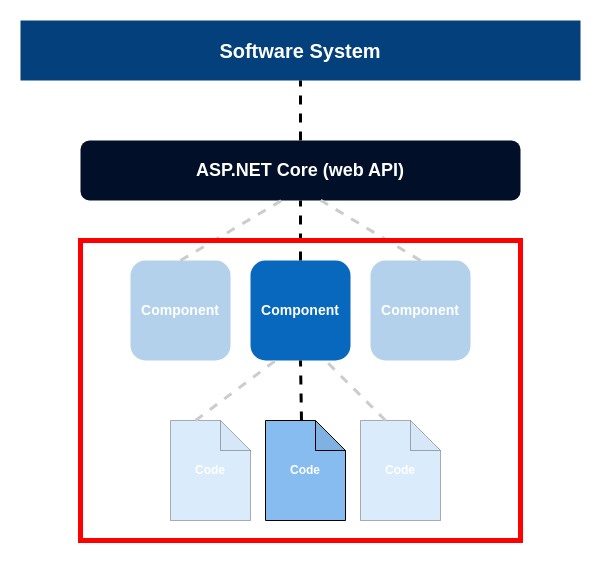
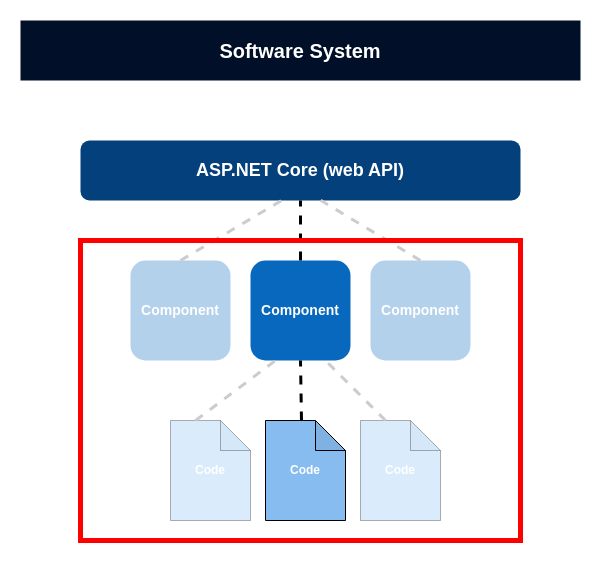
  <mxCell id="0" />
  <mxCell id="1" parent="0" />
- <mxCell id="2" value="&lt;font style=&quot;font-size: 20px&quot;&gt;Software System&lt;/font&gt;" style="rounded=0;whiteSpace=wrap;html=1;fillColor=#03407c;fontColor=#FFFFFF;fontStyle=1;strokeColor=none;" vertex="1" parent="1"><mxGeometry x="20" width="560" height="60" as="geometry" y="20" /></mxCell>
- <mxCell id="3" value="" style="endArrow=none;dashed=1;html=1;fontColor=#FFFFFF;entryX=0.5;entryY=1;entryDx=0;entryDy=0;exitX=0.5;exitY=0;exitDx=0;exitDy=0;strokeWidth=3;" edge="1" parent="1" source="4" target="2"><mxGeometry width="50" height="50" relative="1" as="geometry"><mxPoint x="280" y="140" as="sourcePoint" /><mxPoint x="330" y="90" as="targetPoint" /></mxGeometry></mxCell>
- <mxCell id="4" value="&lt;span style=&quot;font-size: 18px&quot;&gt;ASP.NET Core (web API)&lt;/span&gt;&lt;br&gt;" style="rounded=1;whiteSpace=wrap;html=1;fillColor=#011028;fontStyle=1;fontColor=#FFFFFF;strokeColor=none;" vertex="1" parent="1"><mxGeometry x="80" y="140" width="440" height="60" as="geometry" /></mxCell>
+ <mxCell id="2" value="&lt;font style=&quot;font-size: 20px&quot;&gt;Software System&lt;/font&gt;" style="rounded=0;whiteSpace=wrap;html=1;fillColor=#011028;fontColor=#FFFFFF;fontStyle=1;strokeColor=none;" vertex="1" parent="1"><mxGeometry x="20" width="560" height="60" as="geometry" y="20" /></mxCell>
+ <mxCell id="4" value="&lt;span style=&quot;font-size: 18px&quot;&gt;ASP.NET Core (web API)&lt;/span&gt;&lt;br&gt;" style="rounded=1;whiteSpace=wrap;html=1;fillColor=#03407C;fontStyle=1;fontColor=#FFFFFF;strokeColor=none;" vertex="1" parent="1"><mxGeometry x="80" y="140" width="440" height="60" as="geometry" /></mxCell>
  <mxCell id="5" value="&lt;font style=&quot;font-size: 14px&quot;&gt;Component&lt;/font&gt;" style="rounded=1;whiteSpace=wrap;html=1;fillColor=#0868BE;strokeColor=none;fontStyle=1;fontColor=#FFFFFF;" vertex="1" parent="1"><mxGeometry x="250" y="260" width="100" height="100" as="geometry" /></mxCell>
  <mxCell id="6" value="Code" style="shape=note;whiteSpace=wrap;html=1;backgroundOutline=1;darkOpacity=0.05;fillColor=#86BCF0;fontStyle=1;fontColor=#FFFFFF;" vertex="1" parent="1"><mxGeometry x="265" y="420" width="80" height="100" as="geometry" /></mxCell>
  <mxCell id="7" value="&lt;font style=&quot;font-size: 14px&quot;&gt;Component&lt;/font&gt;" style="rounded=1;whiteSpace=wrap;html=1;fillColor=#0868BE;strokeColor=none;fontStyle=1;fontColor=#FFFFFF;opacity=30;" vertex="1" parent="1"><mxGeometry x="130" y="260" width="100" height="100" as="geometry" /></mxCell>
  <mxCell id="8" value="&lt;font style=&quot;font-size: 14px&quot;&gt;Component&lt;/font&gt;" style="rounded=1;whiteSpace=wrap;html=1;fillColor=#0868BE;strokeColor=none;fontStyle=1;fontColor=#FFFFFF;opacity=30;" vertex="1" parent="1"><mxGeometry x="370" y="260" width="100" height="100" as="geometry" /></mxCell>
  <mxCell id="9" value="Code" style="shape=note;whiteSpace=wrap;html=1;backgroundOutline=1;darkOpacity=0.05;fillColor=#86BCF0;fontStyle=1;fontColor=#FFFFFF;opacity=30;" vertex="1" parent="1"><mxGeometry x="170" y="420" width="80" height="100" as="geometry" /></mxCell>
  <mxCell id="10" value="Code" style="shape=note;whiteSpace=wrap;html=1;backgroundOutline=1;darkOpacity=0.05;fillColor=#86BCF0;fontStyle=1;fontColor=#FFFFFF;opacity=30;" vertex="1" parent="1"><mxGeometry x="360" y="420" width="80" height="100" as="geometry" /></mxCell>
  <mxCell id="11" value="" style="endArrow=none;dashed=1;html=1;fontColor=#FFFFFF;entryX=0.5;entryY=1;entryDx=0;entryDy=0;exitX=0.5;exitY=0;exitDx=0;exitDy=0;strokeWidth=3;" edge="1" parent="1" source="5" target="4"><mxGeometry width="50" height="50" relative="1" as="geometry"><mxPoint x="70" y="290" as="sourcePoint" /><mxPoint x="120" y="240" as="targetPoint" /></mxGeometry></mxCell>
  <mxCell id="12" value="" style="endArrow=none;dashed=1;html=1;fontColor=#FFFFFF;entryX=0.5;entryY=1;entryDx=0;entryDy=0;exitX=0.45;exitY=-0.001;exitDx=0;exitDy=0;exitPerimeter=0;strokeWidth=3;" edge="1" parent="1" source="6" target="5"><mxGeometry width="50" height="50" relative="1" as="geometry"><mxPoint x="280" y="430" as="sourcePoint" /><mxPoint x="330" y="380" as="targetPoint" /></mxGeometry></mxCell>
  <mxCell id="13" value="" style="endArrow=none;dashed=1;html=1;fontColor=#FFFFFF;entryX=0.456;entryY=1.004;entryDx=0;entryDy=0;exitX=0.5;exitY=0;exitDx=0;exitDy=0;strokeWidth=3;strokeColor=#CCCCCC;entryPerimeter=0;" edge="1" parent="1" source="7" target="4"><mxGeometry width="50" height="50" relative="1" as="geometry"><mxPoint x="310" y="270" as="sourcePoint" /><mxPoint x="310" y="210" as="targetPoint" /></mxGeometry></mxCell>
  <mxCell id="14" value="" style="endArrow=none;dashed=1;html=1;fontColor=#FFFFFF;entryX=0.546;entryY=0.997;entryDx=0;entryDy=0;exitX=0.5;exitY=0;exitDx=0;exitDy=0;strokeWidth=3;strokeColor=#CCCCCC;entryPerimeter=0;" edge="1" parent="1" source="8" target="4"><mxGeometry width="50" height="50" relative="1" as="geometry"><mxPoint x="190.345" y="270.241" as="sourcePoint" /><mxPoint x="291.724" y="210.241" as="targetPoint" /></mxGeometry></mxCell>
  <mxCell id="15" value="" style="endArrow=none;dashed=1;html=1;fontColor=#FFFFFF;entryX=0.25;entryY=1;entryDx=0;entryDy=0;exitX=0;exitY=0;exitDx=25;exitDy=0;strokeWidth=3;strokeColor=#CCCCCC;exitPerimeter=0;" edge="1" parent="1" source="9" target="5"><mxGeometry width="50" height="50" relative="1" as="geometry"><mxPoint x="190" y="350" as="sourcePoint" /><mxPoint x="292" y="290" as="targetPoint" /></mxGeometry></mxCell>
  <mxCell id="16" value="" style="endArrow=none;dashed=1;html=1;fontColor=#FFFFFF;entryX=0.75;entryY=1;entryDx=0;entryDy=0;exitX=0;exitY=0;exitDx=25;exitDy=0;strokeWidth=3;strokeColor=#CCCCCC;exitPerimeter=0;" edge="1" parent="1" source="10" target="5"><mxGeometry width="50" height="50" relative="1" as="geometry"><mxPoint x="195" y="430" as="sourcePoint" /><mxPoint x="285" y="370" as="targetPoint" /></mxGeometry></mxCell>
  <mxCell id="17" value="" style="rounded=0;whiteSpace=wrap;html=1;fillColor=none;fontColor=#FFFFFF;strokeColor=#ff0000;strokeWidth=5;" vertex="1" parent="1"><mxGeometry x="80" y="240" width="440" height="300" as="geometry" /></mxCell>
